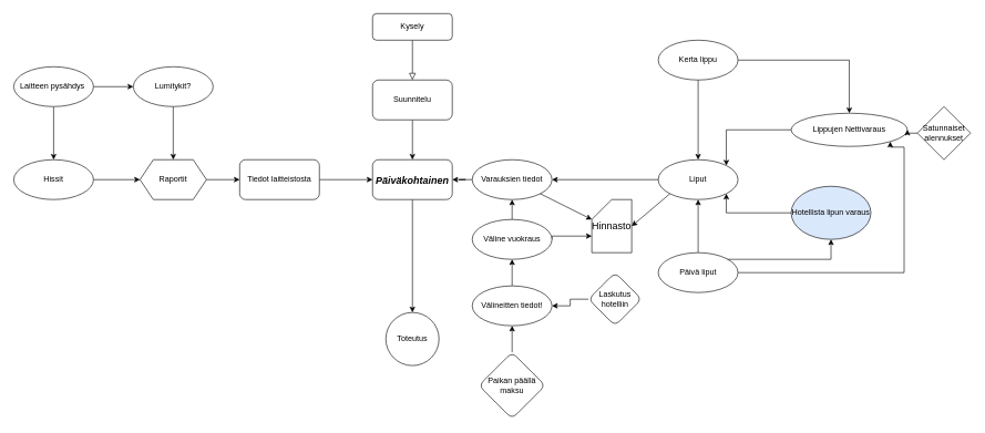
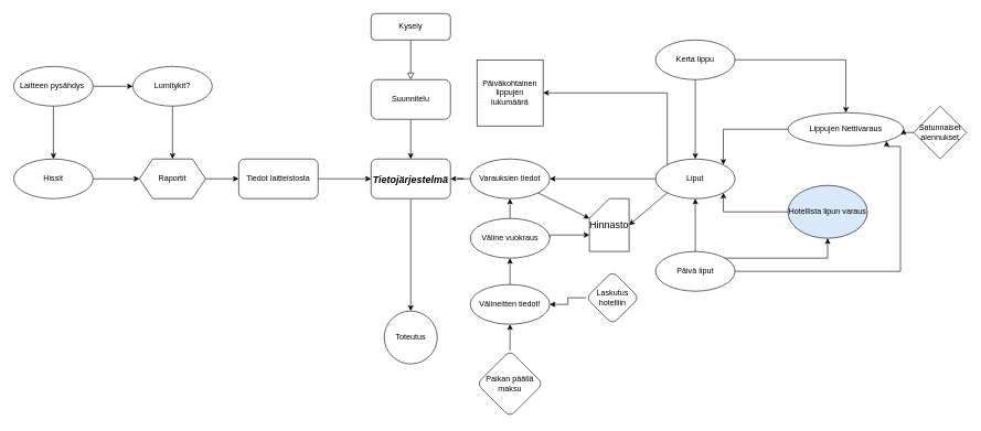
  <mxCell id="0" />
  <mxCell id="1" parent="0" />
  <mxCell id="2" value="" style="rounded=0;html=1;jettySize=auto;orthogonalLoop=1;fontSize=11;endArrow=block;endFill=0;endSize=8;strokeWidth=1;shadow=0;labelBackgroundColor=none;edgeStyle=orthogonalEdgeStyle;entryX=0.5;entryY=0;entryDx=0;entryDy=0;" parent="1" source="3" target="5" edge="1"><mxGeometry relative="1" as="geometry"><mxPoint x="620" y="110" as="targetPoint" /></mxGeometry></mxCell>
  <mxCell id="3" value="Kysely" style="rounded=1;whiteSpace=wrap;html=1;fontSize=12;glass=0;strokeWidth=1;shadow=0;" parent="1" vertex="1"><mxGeometry x="560" y="20" width="120" height="40" as="geometry" /></mxCell>
  <mxCell id="4" value="" style="edgeStyle=orthogonalEdgeStyle;rounded=0;orthogonalLoop=1;jettySize=auto;html=1;" edge="1" parent="1" source="5" target="10"><mxGeometry relative="1" as="geometry" /></mxCell>
  <mxCell id="5" value="Suunnitelu" style="rounded=1;whiteSpace=wrap;html=1;" vertex="1" parent="1"><mxGeometry x="560" y="120" width="120" height="60" as="geometry" /></mxCell>
  <mxCell id="6" value="Toteutus" style="ellipse;whiteSpace=wrap;html=1;aspect=fixed;" vertex="1" parent="1"><mxGeometry x="580" y="470" width="80" height="80" as="geometry" /></mxCell>
  <mxCell id="7" value="" style="edgeStyle=orthogonalEdgeStyle;rounded=0;orthogonalLoop=1;jettySize=auto;html=1;" edge="1" parent="1" source="11" target="10"><mxGeometry relative="1" as="geometry" /></mxCell>
  <mxCell id="8" value="" style="edgeStyle=orthogonalEdgeStyle;rounded=0;orthogonalLoop=1;jettySize=auto;html=1;" edge="1" parent="1" source="37" target="10"><mxGeometry relative="1" as="geometry" /></mxCell>
  <mxCell id="9" style="edgeStyle=orthogonalEdgeStyle;rounded=0;orthogonalLoop=1;jettySize=auto;html=1;exitX=0.5;exitY=1;exitDx=0;exitDy=0;entryX=0.5;entryY=0;entryDx=0;entryDy=0;" edge="1" parent="1" source="10" target="6"><mxGeometry relative="1" as="geometry" /></mxCell>
- <mxCell id="10" value="&lt;b&gt;&lt;i&gt;&lt;font style=&quot;font-size: 15px;&quot;&gt;Päiväkohtainen&lt;/font&gt;&lt;/i&gt;&lt;/b&gt;" style="rounded=1;whiteSpace=wrap;html=1;" vertex="1" parent="1"><mxGeometry x="560" y="240" width="120" height="60" as="geometry" /></mxCell>
+ <mxCell id="10" value="&lt;b&gt;&lt;i&gt;&lt;font style=&quot;font-size: 15px;&quot;&gt;Tietojärjestelmä&lt;/font&gt;&lt;/i&gt;&lt;/b&gt;" style="rounded=1;whiteSpace=wrap;html=1;" vertex="1" parent="1"><mxGeometry x="560" y="240" width="120" height="60" as="geometry" /></mxCell>
  <mxCell id="11" value="Varauksien tiedot" style="ellipse;whiteSpace=wrap;html=1;rounded=1;" vertex="1" parent="1"><mxGeometry x="710" y="240" width="120" height="60" as="geometry" /></mxCell>
  <mxCell id="12" value="" style="edgeStyle=orthogonalEdgeStyle;rounded=0;orthogonalLoop=1;jettySize=auto;html=1;" edge="1" parent="1" source="18" target="16"><mxGeometry relative="1" as="geometry" /></mxCell>
  <mxCell id="13" value="" style="edgeStyle=orthogonalEdgeStyle;rounded=0;orthogonalLoop=1;jettySize=auto;html=1;" edge="1" parent="1" source="21" target="16"><mxGeometry relative="1" as="geometry" /></mxCell>
+ <mxCell id="14" style="edgeStyle=orthogonalEdgeStyle;rounded=0;orthogonalLoop=1;jettySize=auto;html=1;exitX=0;exitY=0;exitDx=0;exitDy=0;entryX=1;entryY=0.5;entryDx=0;entryDy=0;" edge="1" parent="1" source="16" target="47"><mxGeometry relative="1" as="geometry"><Array as="points"><mxPoint x="1008" y="140" /></Array></mxGeometry></mxCell>
  <mxCell id="15" style="edgeStyle=orthogonalEdgeStyle;rounded=0;orthogonalLoop=1;jettySize=auto;html=1;exitX=0;exitY=0.5;exitDx=0;exitDy=0;entryX=1;entryY=0.5;entryDx=0;entryDy=0;" edge="1" parent="1" source="16" target="11"><mxGeometry relative="1" as="geometry" /></mxCell>
  <mxCell id="16" value="Liput" style="ellipse;whiteSpace=wrap;html=1;rounded=1;" vertex="1" parent="1"><mxGeometry x="990" y="240" width="120" height="60" as="geometry" /></mxCell>
  <mxCell id="17" style="edgeStyle=orthogonalEdgeStyle;rounded=0;orthogonalLoop=1;jettySize=auto;html=1;exitX=1;exitY=0.5;exitDx=0;exitDy=0;entryX=0.5;entryY=0;entryDx=0;entryDy=0;" edge="1" parent="1" source="18" target="23"><mxGeometry relative="1" as="geometry" /></mxCell>
  <mxCell id="18" value="Kerta lippu" style="ellipse;whiteSpace=wrap;html=1;rounded=1;" vertex="1" parent="1"><mxGeometry x="990" y="60" width="120" height="60" as="geometry" /></mxCell>
  <mxCell id="19" style="edgeStyle=orthogonalEdgeStyle;rounded=0;orthogonalLoop=1;jettySize=auto;html=1;exitX=1;exitY=0.5;exitDx=0;exitDy=0;entryX=1;entryY=1;entryDx=0;entryDy=0;" edge="1" parent="1" source="21" target="23"><mxGeometry relative="1" as="geometry"><Array as="points"><mxPoint x="1360" y="410" /><mxPoint x="1360" y="221" /></Array></mxGeometry></mxCell>
  <mxCell id="20" style="edgeStyle=orthogonalEdgeStyle;rounded=0;orthogonalLoop=1;jettySize=auto;html=1;exitX=1;exitY=0;exitDx=0;exitDy=0;entryX=0.5;entryY=1;entryDx=0;entryDy=0;" edge="1" parent="1" source="21" target="31"><mxGeometry relative="1" as="geometry"><Array as="points"><mxPoint x="1092" y="390" /><mxPoint x="1250" y="390" /></Array></mxGeometry></mxCell>
  <mxCell id="21" value="Päivä liput" style="ellipse;whiteSpace=wrap;html=1;rounded=1;" vertex="1" parent="1"><mxGeometry x="990" y="380" width="120" height="60" as="geometry" /></mxCell>
  <mxCell id="22" style="edgeStyle=orthogonalEdgeStyle;rounded=0;orthogonalLoop=1;jettySize=auto;html=1;exitX=0;exitY=0.5;exitDx=0;exitDy=0;entryX=1;entryY=0;entryDx=0;entryDy=0;" edge="1" parent="1" source="23" target="16"><mxGeometry relative="1" as="geometry" /></mxCell>
  <mxCell id="23" value="Lippujen Nettivaraus" style="ellipse;whiteSpace=wrap;html=1;rounded=1;" vertex="1" parent="1"><mxGeometry x="1190" y="170" width="175" height="50" as="geometry" /></mxCell>
  <mxCell id="24" style="edgeStyle=orthogonalEdgeStyle;rounded=0;orthogonalLoop=1;jettySize=auto;html=1;exitX=0;exitY=0.5;exitDx=0;exitDy=0;entryX=1;entryY=0.5;entryDx=0;entryDy=0;" edge="1" parent="1" source="25" target="23"><mxGeometry relative="1" as="geometry" /></mxCell>
  <mxCell id="25" value="Satunnaiset alennukset" style="rhombus;whiteSpace=wrap;html=1;" vertex="1" parent="1"><mxGeometry x="1380" y="160" width="80" height="80" as="geometry" /></mxCell>
  <mxCell id="26" style="edgeStyle=orthogonalEdgeStyle;rounded=0;orthogonalLoop=1;jettySize=auto;html=1;exitX=0.5;exitY=0;exitDx=0;exitDy=0;entryX=0.5;entryY=1;entryDx=0;entryDy=0;" edge="1" parent="1" source="29" target="11"><mxGeometry relative="1" as="geometry" /></mxCell>
  <mxCell id="27" value="" style="edgeStyle=orthogonalEdgeStyle;rounded=0;orthogonalLoop=1;jettySize=auto;html=1;" edge="1" parent="1" source="34" target="29"><mxGeometry relative="1" as="geometry" /></mxCell>
  <mxCell id="28" style="edgeStyle=orthogonalEdgeStyle;rounded=0;orthogonalLoop=1;jettySize=auto;html=1;exitX=1;exitY=0.5;exitDx=0;exitDy=0;entryX=0;entryY=0;entryDx=0;entryDy=55;entryPerimeter=0;fontSize=15;" edge="1" parent="1" source="29" target="48"><mxGeometry relative="1" as="geometry"><Array as="points"><mxPoint x="830" y="355" /></Array></mxGeometry></mxCell>
  <mxCell id="29" value="Väline vuokraus" style="ellipse;whiteSpace=wrap;html=1;rounded=1;" vertex="1" parent="1"><mxGeometry x="710" y="330" width="120" height="60" as="geometry" /></mxCell>
  <mxCell id="30" style="edgeStyle=orthogonalEdgeStyle;rounded=0;orthogonalLoop=1;jettySize=auto;html=1;exitX=0;exitY=0.5;exitDx=0;exitDy=0;entryX=1;entryY=1;entryDx=0;entryDy=0;" edge="1" parent="1" source="31" target="16"><mxGeometry relative="1" as="geometry"><Array as="points"><mxPoint x="1092" y="320" /></Array></mxGeometry></mxCell>
  <mxCell id="31" value="Hotellista lipun varaus" style="ellipse;whiteSpace=wrap;html=1;fillColor=#dae8fc;" vertex="1" parent="1"><mxGeometry x="1190" y="280" width="120" height="80" as="geometry" /></mxCell>
  <mxCell id="32" value="" style="edgeStyle=orthogonalEdgeStyle;rounded=0;orthogonalLoop=1;jettySize=auto;html=1;" edge="1" parent="1" source="35" target="34"><mxGeometry relative="1" as="geometry" /></mxCell>
  <mxCell id="33" value="" style="edgeStyle=orthogonalEdgeStyle;rounded=0;orthogonalLoop=1;jettySize=auto;html=1;" edge="1" parent="1" source="36" target="34"><mxGeometry relative="1" as="geometry" /></mxCell>
  <mxCell id="34" value="Välineitten tiedot!" style="ellipse;whiteSpace=wrap;html=1;rounded=1;" vertex="1" parent="1"><mxGeometry x="710" y="430" width="120" height="60" as="geometry" /></mxCell>
  <mxCell id="35" value="Paikan päällä maksu" style="rhombus;whiteSpace=wrap;html=1;rounded=1;" vertex="1" parent="1"><mxGeometry x="720" y="530" width="100" height="100" as="geometry" /></mxCell>
  <mxCell id="36" value="Laskutus hotelliin" style="rhombus;whiteSpace=wrap;html=1;rounded=1;" vertex="1" parent="1"><mxGeometry x="885" y="410" width="80" height="80" as="geometry" /></mxCell>
  <mxCell id="37" value="Tiedot laitteistosta" style="whiteSpace=wrap;html=1;rounded=1;" vertex="1" parent="1"><mxGeometry x="360" y="240" width="120" height="60" as="geometry" /></mxCell>
  <mxCell id="38" style="edgeStyle=orthogonalEdgeStyle;rounded=0;orthogonalLoop=1;jettySize=auto;html=1;exitX=1;exitY=0.5;exitDx=0;exitDy=0;entryX=0;entryY=0.5;entryDx=0;entryDy=0;" edge="1" parent="1" source="41" target="37"><mxGeometry relative="1" as="geometry" /></mxCell>
  <mxCell id="39" value="" style="edgeStyle=orthogonalEdgeStyle;rounded=0;orthogonalLoop=1;jettySize=auto;html=1;" edge="1" parent="1" source="42" target="41"><mxGeometry relative="1" as="geometry" /></mxCell>
  <mxCell id="40" value="" style="edgeStyle=orthogonalEdgeStyle;rounded=0;orthogonalLoop=1;jettySize=auto;html=1;" edge="1" parent="1" source="43" target="41"><mxGeometry relative="1" as="geometry" /></mxCell>
  <mxCell id="41" value="Raportit" style="shape=hexagon;perimeter=hexagonPerimeter2;whiteSpace=wrap;html=1;fixedSize=1;" vertex="1" parent="1"><mxGeometry x="210" y="240" width="100" height="60" as="geometry" /></mxCell>
  <mxCell id="42" value="Lumitykit?" style="ellipse;whiteSpace=wrap;html=1;" vertex="1" parent="1"><mxGeometry x="200" y="100" width="120" height="60" as="geometry" /></mxCell>
  <mxCell id="43" value="Hissit" style="ellipse;whiteSpace=wrap;html=1;" vertex="1" parent="1"><mxGeometry x="20" y="240" width="120" height="60" as="geometry" /></mxCell>
  <mxCell id="44" value="" style="edgeStyle=orthogonalEdgeStyle;rounded=0;orthogonalLoop=1;jettySize=auto;html=1;" edge="1" parent="1" source="46" target="42"><mxGeometry relative="1" as="geometry" /></mxCell>
  <mxCell id="45" value="" style="edgeStyle=orthogonalEdgeStyle;rounded=0;orthogonalLoop=1;jettySize=auto;html=1;" edge="1" parent="1" source="46" target="43"><mxGeometry relative="1" as="geometry" /></mxCell>
  <mxCell id="46" value="Laitteen pysähdys&amp;nbsp;" style="ellipse;whiteSpace=wrap;html=1;rounded=1;" vertex="1" parent="1"><mxGeometry x="20" y="100" width="120" height="60" as="geometry" /></mxCell>
+ <mxCell id="47" value="Päiväkohtainen lippujen lukumäärä" style="whiteSpace=wrap;html=1;aspect=fixed;" vertex="1" parent="1"><mxGeometry x="720" y="90" width="100" height="100" as="geometry" /></mxCell>
  <mxCell id="48" value="Hinnasto" style="shape=card;whiteSpace=wrap;html=1;fontSize=15;" vertex="1" parent="1"><mxGeometry x="890" y="300" width="60" height="80" as="geometry" /></mxCell>
  <mxCell id="49" value="" style="endArrow=classic;html=1;rounded=0;fontSize=15;entryX=1;entryY=0.5;entryDx=0;entryDy=0;exitX=0;exitY=1;exitDx=0;exitDy=0;entryPerimeter=0;" edge="1" parent="1" source="16" target="48"><mxGeometry width="50" height="50" relative="1" as="geometry"><mxPoint x="710" y="320" as="sourcePoint" /><mxPoint x="660" y="370" as="targetPoint" /></mxGeometry></mxCell>
  <mxCell id="50" value="" style="endArrow=classic;html=1;rounded=0;fontSize=15;entryX=0;entryY=0;entryDx=0;entryDy=30;entryPerimeter=0;exitX=1;exitY=1;exitDx=0;exitDy=0;" edge="1" parent="1" source="11" target="48"><mxGeometry width="50" height="50" relative="1" as="geometry"><mxPoint x="660" y="370" as="sourcePoint" /><mxPoint x="710" y="320" as="targetPoint" /></mxGeometry></mxCell>
